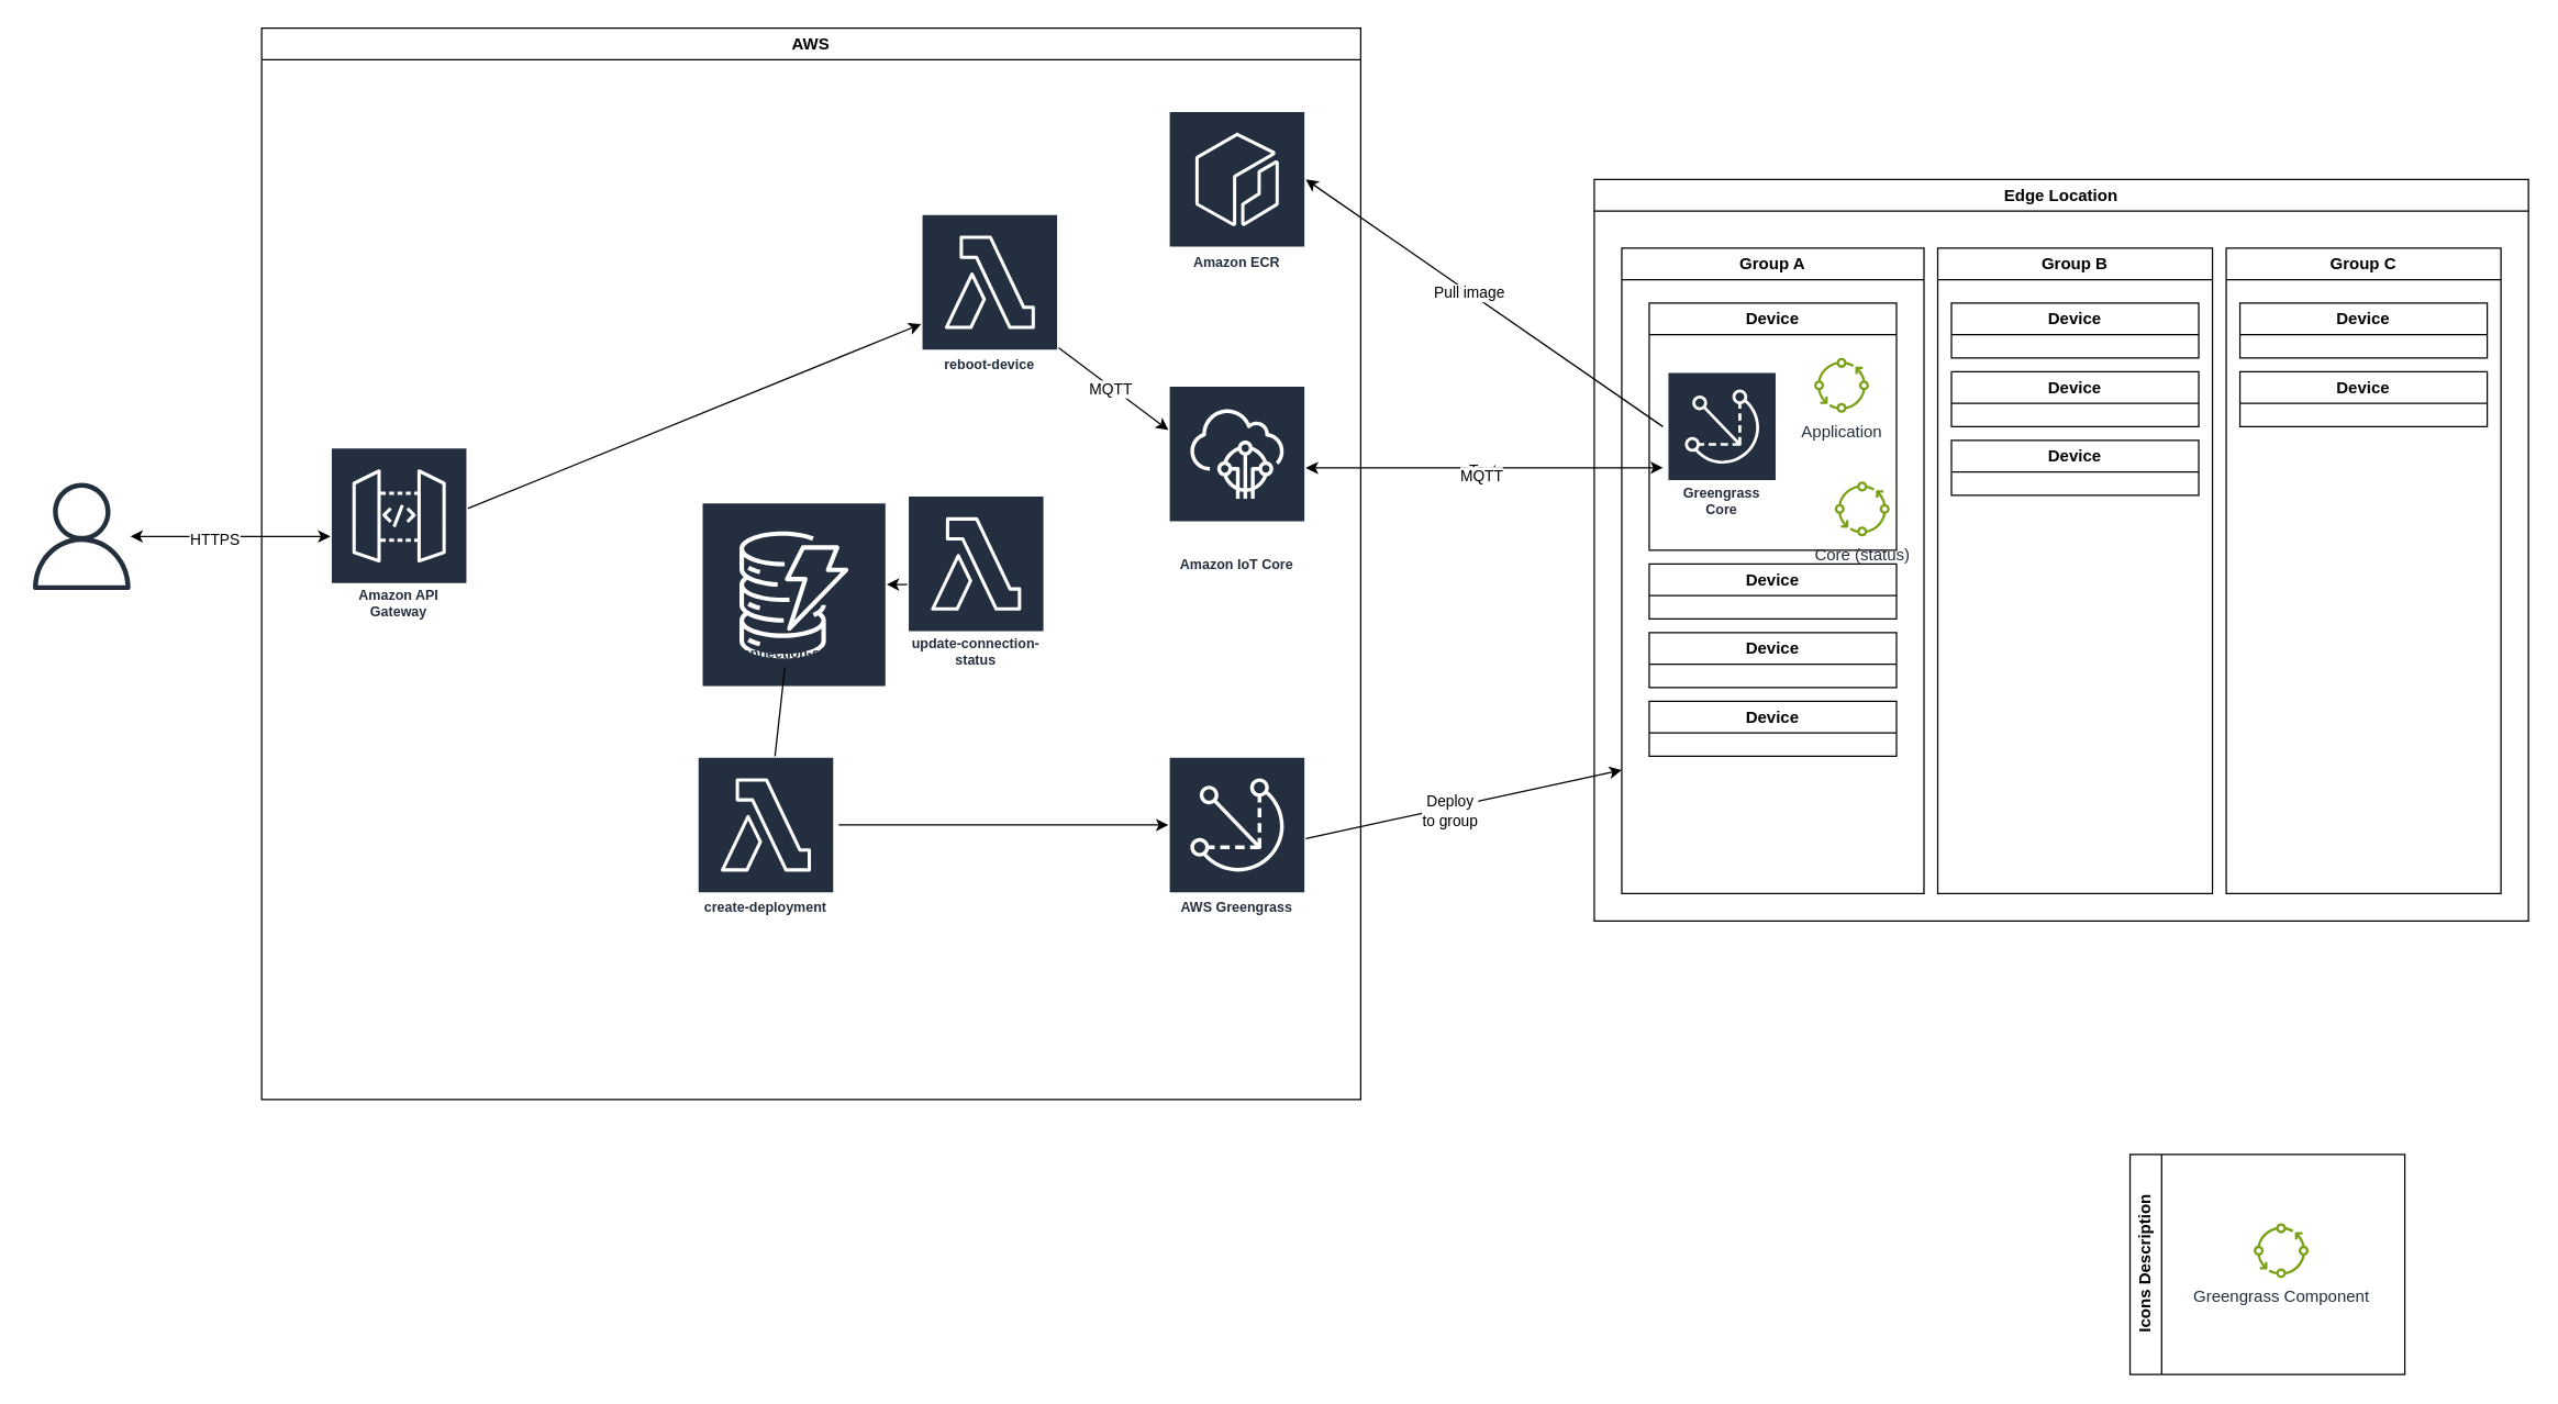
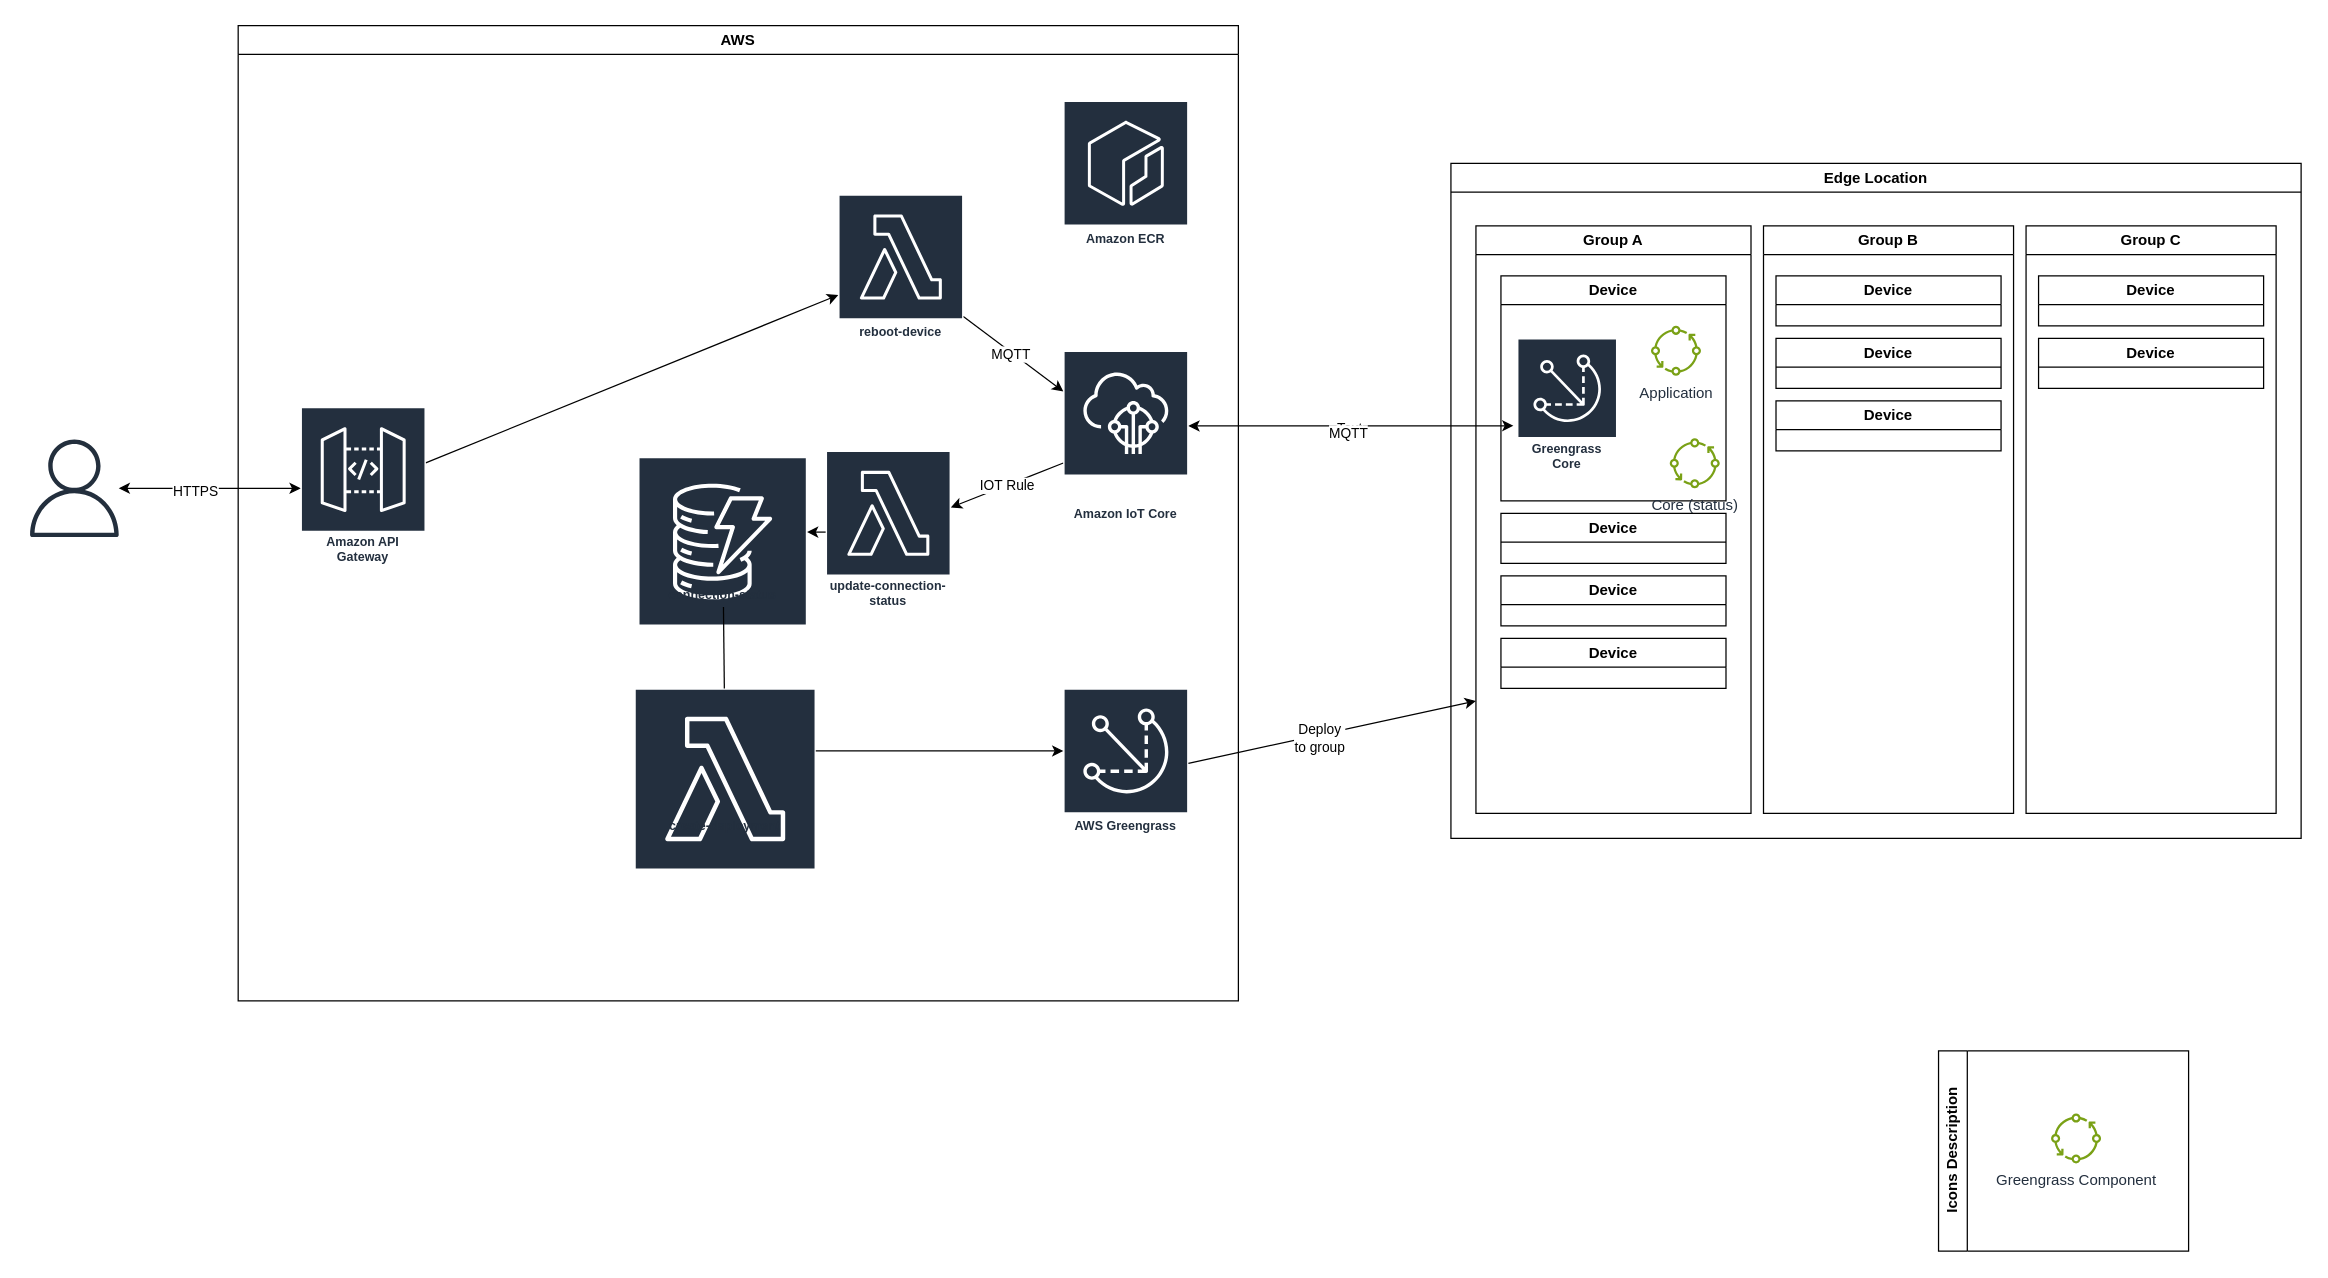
  <mxCell id="0" />
  <mxCell id="1" parent="0" />
  <mxCell id="2" value="&lt;div&gt;AWS&lt;/div&gt;" style="swimlane;whiteSpace=wrap;html=1;" parent="1" vertex="1"><mxGeometry x="190" y="20" width="800" height="780" as="geometry" /></mxCell>
  <mxCell id="3" style="edgeStyle=none;rounded=0;orthogonalLoop=1;jettySize=auto;html=1;" edge="1" parent="2" source="4" target="10"><mxGeometry relative="1" as="geometry" /></mxCell>
  <mxCell id="4" value="Amazon API Gateway" style="sketch=0;outlineConnect=0;fontColor=#232F3E;gradientColor=none;strokeColor=#ffffff;fillColor=#232F3E;dashed=0;verticalLabelPosition=middle;verticalAlign=bottom;align=center;html=1;whiteSpace=wrap;fontSize=10;fontStyle=1;spacing=3;shape=mxgraph.aws4.productIcon;prIcon=mxgraph.aws4.api_gateway;" parent="2" vertex="1"><mxGeometry x="50" y="305" width="100" height="130" as="geometry" /></mxCell>
  <mxCell id="5" value="AWS Greengrass" style="sketch=0;outlineConnect=0;fontColor=#232F3E;gradientColor=none;strokeColor=#ffffff;fillColor=#232F3E;dashed=0;verticalLabelPosition=middle;verticalAlign=bottom;align=center;html=1;whiteSpace=wrap;fontSize=10;fontStyle=1;spacing=3;shape=mxgraph.aws4.productIcon;prIcon=mxgraph.aws4.greengrass;" parent="2" vertex="1"><mxGeometry x="660" y="530" width="100" height="120" as="geometry" /></mxCell>
  <mxCell id="6" value="" style="edgeStyle=orthogonalEdgeStyle;rounded=0;orthogonalLoop=1;jettySize=auto;html=1;" edge="1" parent="2"><mxGeometry relative="1" as="geometry"><mxPoint x="420" y="580" as="sourcePoint" /><mxPoint x="660.0" y="580" as="targetPoint" /></mxGeometry></mxCell>
- <mxCell id="7" value="&lt;div&gt;create-deployment&lt;/div&gt;" style="sketch=0;outlineConnect=0;fontColor=#232F3E;gradientColor=none;strokeColor=#ffffff;fillColor=#232F3E;dashed=0;verticalLabelPosition=middle;verticalAlign=bottom;align=center;html=1;whiteSpace=wrap;fontSize=10;fontStyle=1;spacing=3;shape=mxgraph.aws4.productIcon;prIcon=mxgraph.aws4.lambda;" parent="2" vertex="1"><mxGeometry x="317" y="530" width="100" height="120" as="geometry" /></mxCell>
+ <mxCell id="7" value="&lt;div&gt;create-deployment&lt;/div&gt;" style="sketch=0;outlineConnect=0;fontColor=#232F3E;gradientColor=none;strokeColor=#ffffff;fillColor=#232F3E;dashed=0;verticalLabelPosition=middle;verticalAlign=bottom;align=center;html=1;whiteSpace=wrap;fontSize=10;fontStyle=1;spacing=3;shape=mxgraph.aws4.productIcon;prIcon=mxgraph.aws4.lambda;" parent="2" vertex="1"><mxGeometry x="317" y="530" width="145" height="120" as="geometry" /></mxCell>
  <mxCell id="8" style="edgeStyle=none;rounded=0;orthogonalLoop=1;jettySize=auto;html=1;" edge="1" parent="2" source="10" target="16"><mxGeometry relative="1" as="geometry" /></mxCell>
  <mxCell id="9" value="MQTT" style="edgeLabel;html=1;align=center;verticalAlign=middle;resizable=0;points=[];" vertex="1" connectable="0" parent="8"><mxGeometry x="-0.039" y="-2" relative="1" as="geometry"><mxPoint as="offset" /></mxGeometry></mxCell>
  <mxCell id="10" value="reboot-device" style="sketch=0;outlineConnect=0;fontColor=#232F3E;gradientColor=none;strokeColor=#ffffff;fillColor=#232F3E;dashed=0;verticalLabelPosition=middle;verticalAlign=bottom;align=center;html=1;whiteSpace=wrap;fontSize=10;fontStyle=1;spacing=3;shape=mxgraph.aws4.productIcon;prIcon=mxgraph.aws4.lambda;" parent="2" vertex="1"><mxGeometry x="480" y="135" width="100" height="120" as="geometry" /></mxCell>
  <mxCell id="11" value="connection-status" style="sketch=0;outlineConnect=0;fontColor=#232F3E;gradientColor=none;strokeColor=#ffffff;fillColor=#232F3E;dashed=0;verticalLabelPosition=middle;verticalAlign=bottom;align=center;html=1;whiteSpace=wrap;fontSize=10;fontStyle=1;spacing=3;shape=mxgraph.aws4.productIcon;prIcon=mxgraph.aws4.dynamodb;" parent="2" vertex="1"><mxGeometry x="320" y="345" width="135" height="120" as="geometry" /></mxCell>
  <mxCell id="12" value="Amazon ECR" style="sketch=0;outlineConnect=0;fontColor=#232F3E;gradientColor=none;strokeColor=#ffffff;fillColor=#232F3E;dashed=0;verticalLabelPosition=middle;verticalAlign=bottom;align=center;html=1;whiteSpace=wrap;fontSize=10;fontStyle=1;spacing=3;shape=mxgraph.aws4.productIcon;prIcon=mxgraph.aws4.ecr;" parent="2" vertex="1"><mxGeometry x="660" y="60" width="100" height="120" as="geometry" /></mxCell>
+ <mxCell id="13" value="" style="edgeStyle=none;rounded=0;orthogonalLoop=1;jettySize=auto;html=1;" edge="1" parent="2" source="16" target="18"><mxGeometry relative="1" as="geometry" /></mxCell>
+ <mxCell id="14" value="Text" style="edgeLabel;html=1;align=center;verticalAlign=middle;resizable=0;points=[];" vertex="1" connectable="0" parent="13"><mxGeometry x="-0.007" y="-1" relative="1" as="geometry"><mxPoint as="offset" /></mxGeometry></mxCell>
+ <mxCell id="15" value="IOT Rule" style="edgeLabel;html=1;align=center;verticalAlign=middle;resizable=0;points=[];" vertex="1" connectable="0" parent="13"><mxGeometry x="0.009" relative="1" as="geometry"><mxPoint as="offset" /></mxGeometry></mxCell>
  <mxCell id="16" value="Amazon IoT Core" style="sketch=0;outlineConnect=0;fontColor=#232F3E;gradientColor=none;strokeColor=#ffffff;fillColor=#232F3E;dashed=0;verticalLabelPosition=middle;verticalAlign=bottom;align=center;html=1;whiteSpace=wrap;fontSize=10;fontStyle=1;spacing=3;shape=mxgraph.aws4.productIcon;prIcon=mxgraph.aws4.iot_core;" parent="2" vertex="1"><mxGeometry x="660" y="260" width="100" height="140" as="geometry" /></mxCell>
  <mxCell id="17" value="" style="edgeStyle=none;rounded=0;orthogonalLoop=1;jettySize=auto;html=1;" edge="1" parent="2" source="18" target="11"><mxGeometry relative="1" as="geometry" /></mxCell>
  <mxCell id="18" value="update-connection-status" style="sketch=0;outlineConnect=0;fontColor=#232F3E;gradientColor=none;strokeColor=#ffffff;fillColor=#232F3E;dashed=0;verticalLabelPosition=middle;verticalAlign=bottom;align=center;html=1;whiteSpace=wrap;fontSize=10;fontStyle=1;spacing=3;shape=mxgraph.aws4.productIcon;prIcon=mxgraph.aws4.lambda;" vertex="1" parent="2"><mxGeometry x="470" y="340" width="100" height="130" as="geometry" /></mxCell>
  <mxCell id="19" value="" style="endArrow=none;html=1;rounded=0;" edge="1" parent="2" source="7" target="11"><mxGeometry width="50" height="50" relative="1" as="geometry"><mxPoint x="389" y="410" as="sourcePoint" /><mxPoint x="370" y="350" as="targetPoint" /></mxGeometry></mxCell>
  <mxCell id="20" value="&lt;div&gt;Edge Location&lt;/div&gt;" style="swimlane;whiteSpace=wrap;html=1;" parent="1" vertex="1"><mxGeometry x="1160" y="130" width="680" height="540" as="geometry" /></mxCell>
  <mxCell id="21" value="Group A" style="swimlane;whiteSpace=wrap;html=1;" parent="20" vertex="1"><mxGeometry x="20" y="50" width="220" height="470" as="geometry" /></mxCell>
  <mxCell id="22" value="Device" style="swimlane;whiteSpace=wrap;html=1;" parent="21" vertex="1"><mxGeometry x="20" y="40" width="180" height="180" as="geometry" /></mxCell>
  <mxCell id="23" value="Greengrass Core" style="sketch=0;outlineConnect=0;fontColor=#232F3E;gradientColor=none;strokeColor=#ffffff;fillColor=#232F3E;dashed=0;verticalLabelPosition=middle;verticalAlign=bottom;align=center;html=1;whiteSpace=wrap;fontSize=10;fontStyle=1;spacing=3;shape=mxgraph.aws4.productIcon;prIcon=mxgraph.aws4.greengrass;" parent="22" vertex="1"><mxGeometry x="13" y="50" width="80" height="110" as="geometry" /></mxCell>
  <mxCell id="24" value="Application" style="sketch=0;outlineConnect=0;fontColor=#232F3E;gradientColor=none;fillColor=#7AA116;strokeColor=none;dashed=0;verticalLabelPosition=bottom;verticalAlign=top;align=center;html=1;fontSize=12;fontStyle=0;aspect=fixed;pointerEvents=1;shape=mxgraph.aws4.iot_greengrass_component;" parent="22" vertex="1"><mxGeometry x="120" y="40" width="40" height="40" as="geometry" /></mxCell>
  <mxCell id="25" value="Core (status)" style="sketch=0;outlineConnect=0;fontColor=#232F3E;gradientColor=none;fillColor=#7AA116;strokeColor=none;dashed=0;verticalLabelPosition=bottom;verticalAlign=top;align=center;html=1;fontSize=12;fontStyle=0;aspect=fixed;pointerEvents=1;shape=mxgraph.aws4.iot_greengrass_component;" parent="22" vertex="1"><mxGeometry x="135" y="130" width="40" height="40" as="geometry" /></mxCell>
  <mxCell id="26" value="Device" style="swimlane;whiteSpace=wrap;html=1;" parent="21" vertex="1"><mxGeometry x="20" y="230" width="180" height="40" as="geometry" /></mxCell>
  <mxCell id="27" value="Device" style="swimlane;whiteSpace=wrap;html=1;" parent="21" vertex="1"><mxGeometry x="20" y="280" width="180" height="40" as="geometry" /></mxCell>
  <mxCell id="28" value="Device" style="swimlane;whiteSpace=wrap;html=1;" parent="21" vertex="1"><mxGeometry x="20" y="330" width="180" height="40" as="geometry" /></mxCell>
  <mxCell id="29" value="Group B" style="swimlane;whiteSpace=wrap;html=1;" parent="20" vertex="1"><mxGeometry x="250" y="50" width="200" height="470" as="geometry" /></mxCell>
  <mxCell id="30" value="Device" style="swimlane;whiteSpace=wrap;html=1;" parent="29" vertex="1"><mxGeometry x="10" y="40" width="180" height="40" as="geometry" /></mxCell>
  <mxCell id="31" value="Device" style="swimlane;whiteSpace=wrap;html=1;" parent="29" vertex="1"><mxGeometry x="10" y="90" width="180" height="40" as="geometry" /></mxCell>
  <mxCell id="32" value="Device" style="swimlane;whiteSpace=wrap;html=1;" parent="29" vertex="1"><mxGeometry x="10" y="140" width="180" height="40" as="geometry" /></mxCell>
  <mxCell id="33" value="Group C" style="swimlane;whiteSpace=wrap;html=1;" parent="20" vertex="1"><mxGeometry x="460" y="50" width="200" height="470" as="geometry" /></mxCell>
  <mxCell id="34" value="Device" style="swimlane;whiteSpace=wrap;html=1;" parent="33" vertex="1"><mxGeometry x="10" y="40" width="180" height="40" as="geometry" /></mxCell>
  <mxCell id="35" value="Device" style="swimlane;whiteSpace=wrap;html=1;" parent="33" vertex="1"><mxGeometry x="10" y="90" width="180" height="40" as="geometry" /></mxCell>
  <mxCell id="36" value="" style="sketch=0;outlineConnect=0;fontColor=#232F3E;gradientColor=none;fillColor=#232F3D;strokeColor=none;dashed=0;verticalLabelPosition=bottom;verticalAlign=top;align=center;html=1;fontSize=12;fontStyle=0;aspect=fixed;pointerEvents=1;shape=mxgraph.aws4.user;" parent="1" vertex="1"><mxGeometry x="20" y="351" width="78" height="78" as="geometry" /></mxCell>
  <mxCell id="37" value="Icons Description" style="swimlane;horizontal=0;whiteSpace=wrap;html=1;" parent="1" vertex="1"><mxGeometry x="1550" y="840" width="200" height="160" as="geometry" /></mxCell>
  <mxCell id="38" value="Greengrass Component" style="sketch=0;outlineConnect=0;fontColor=#232F3E;gradientColor=none;fillColor=#7AA116;strokeColor=none;dashed=0;verticalLabelPosition=bottom;verticalAlign=top;align=center;html=1;fontSize=12;fontStyle=0;aspect=fixed;pointerEvents=1;shape=mxgraph.aws4.iot_greengrass_component;" parent="37" vertex="1"><mxGeometry x="90" y="50" width="40" height="40" as="geometry" /></mxCell>
  <mxCell id="39" value="" style="endArrow=classic;html=1;rounded=0;exitX=1;exitY=0.5;exitDx=0;exitDy=0;exitPerimeter=0;" parent="1" source="5" edge="1"><mxGeometry width="50" height="50" relative="1" as="geometry"><mxPoint x="1000" y="420" as="sourcePoint" /><mxPoint x="1180" y="560" as="targetPoint" /></mxGeometry></mxCell>
  <mxCell id="40" value="Deploy&lt;br&gt;to group" style="edgeLabel;html=1;align=center;verticalAlign=middle;resizable=0;points=[];" parent="39" vertex="1" connectable="0"><mxGeometry x="-0.102" y="-2" relative="1" as="geometry"><mxPoint as="offset" /></mxGeometry></mxCell>
- <mxCell id="41" value="" style="endArrow=classic;html=1;rounded=0;entryX=1;entryY=0.417;entryDx=0;entryDy=0;entryPerimeter=0;exitX=-0.038;exitY=0.364;exitDx=0;exitDy=0;exitPerimeter=0;" parent="1" source="23" target="12" edge="1"><mxGeometry width="50" height="50" relative="1" as="geometry"><mxPoint x="1050" y="280" as="sourcePoint" /><mxPoint x="1100" y="230" as="targetPoint" /></mxGeometry></mxCell>
- <mxCell id="42" value="Pull image" style="edgeLabel;html=1;align=center;verticalAlign=middle;resizable=0;points=[];" parent="41" vertex="1" connectable="0"><mxGeometry x="0.08" relative="1" as="geometry"><mxPoint x="-1" as="offset" /></mxGeometry></mxCell>
  <mxCell id="43" value="" style="endArrow=classic;startArrow=classic;html=1;rounded=0;exitX=1;exitY=0.429;exitDx=0;exitDy=0;exitPerimeter=0;entryX=-0.038;entryY=0.636;entryDx=0;entryDy=0;entryPerimeter=0;" edge="1" parent="1" source="16" target="23"><mxGeometry width="50" height="50" relative="1" as="geometry"><mxPoint x="1050" y="600" as="sourcePoint" /><mxPoint x="1130" y="360" as="targetPoint" /></mxGeometry></mxCell>
  <mxCell id="44" value="Text" style="edgeLabel;html=1;align=center;verticalAlign=middle;resizable=0;points=[];" vertex="1" connectable="0" parent="43"><mxGeometry x="-0.025" y="-1" relative="1" as="geometry"><mxPoint x="1" as="offset" /></mxGeometry></mxCell>
  <mxCell id="45" value="MQTT" style="edgeLabel;html=1;align=center;verticalAlign=middle;resizable=0;points=[];" vertex="1" connectable="0" parent="43"><mxGeometry x="-0.023" y="-5" relative="1" as="geometry"><mxPoint as="offset" /></mxGeometry></mxCell>
  <mxCell id="46" value="" style="endArrow=classic;startArrow=classic;html=1;rounded=0;" edge="1" parent="1" source="36" target="4"><mxGeometry width="50" height="50" relative="1" as="geometry"><mxPoint x="110" y="430" as="sourcePoint" /><mxPoint x="160" y="380" as="targetPoint" /></mxGeometry></mxCell>
  <mxCell id="47" value="HTTPS" style="edgeLabel;html=1;align=center;verticalAlign=middle;resizable=0;points=[];" vertex="1" connectable="0" parent="46"><mxGeometry x="-0.16" y="-2" relative="1" as="geometry"><mxPoint as="offset" /></mxGeometry></mxCell>
